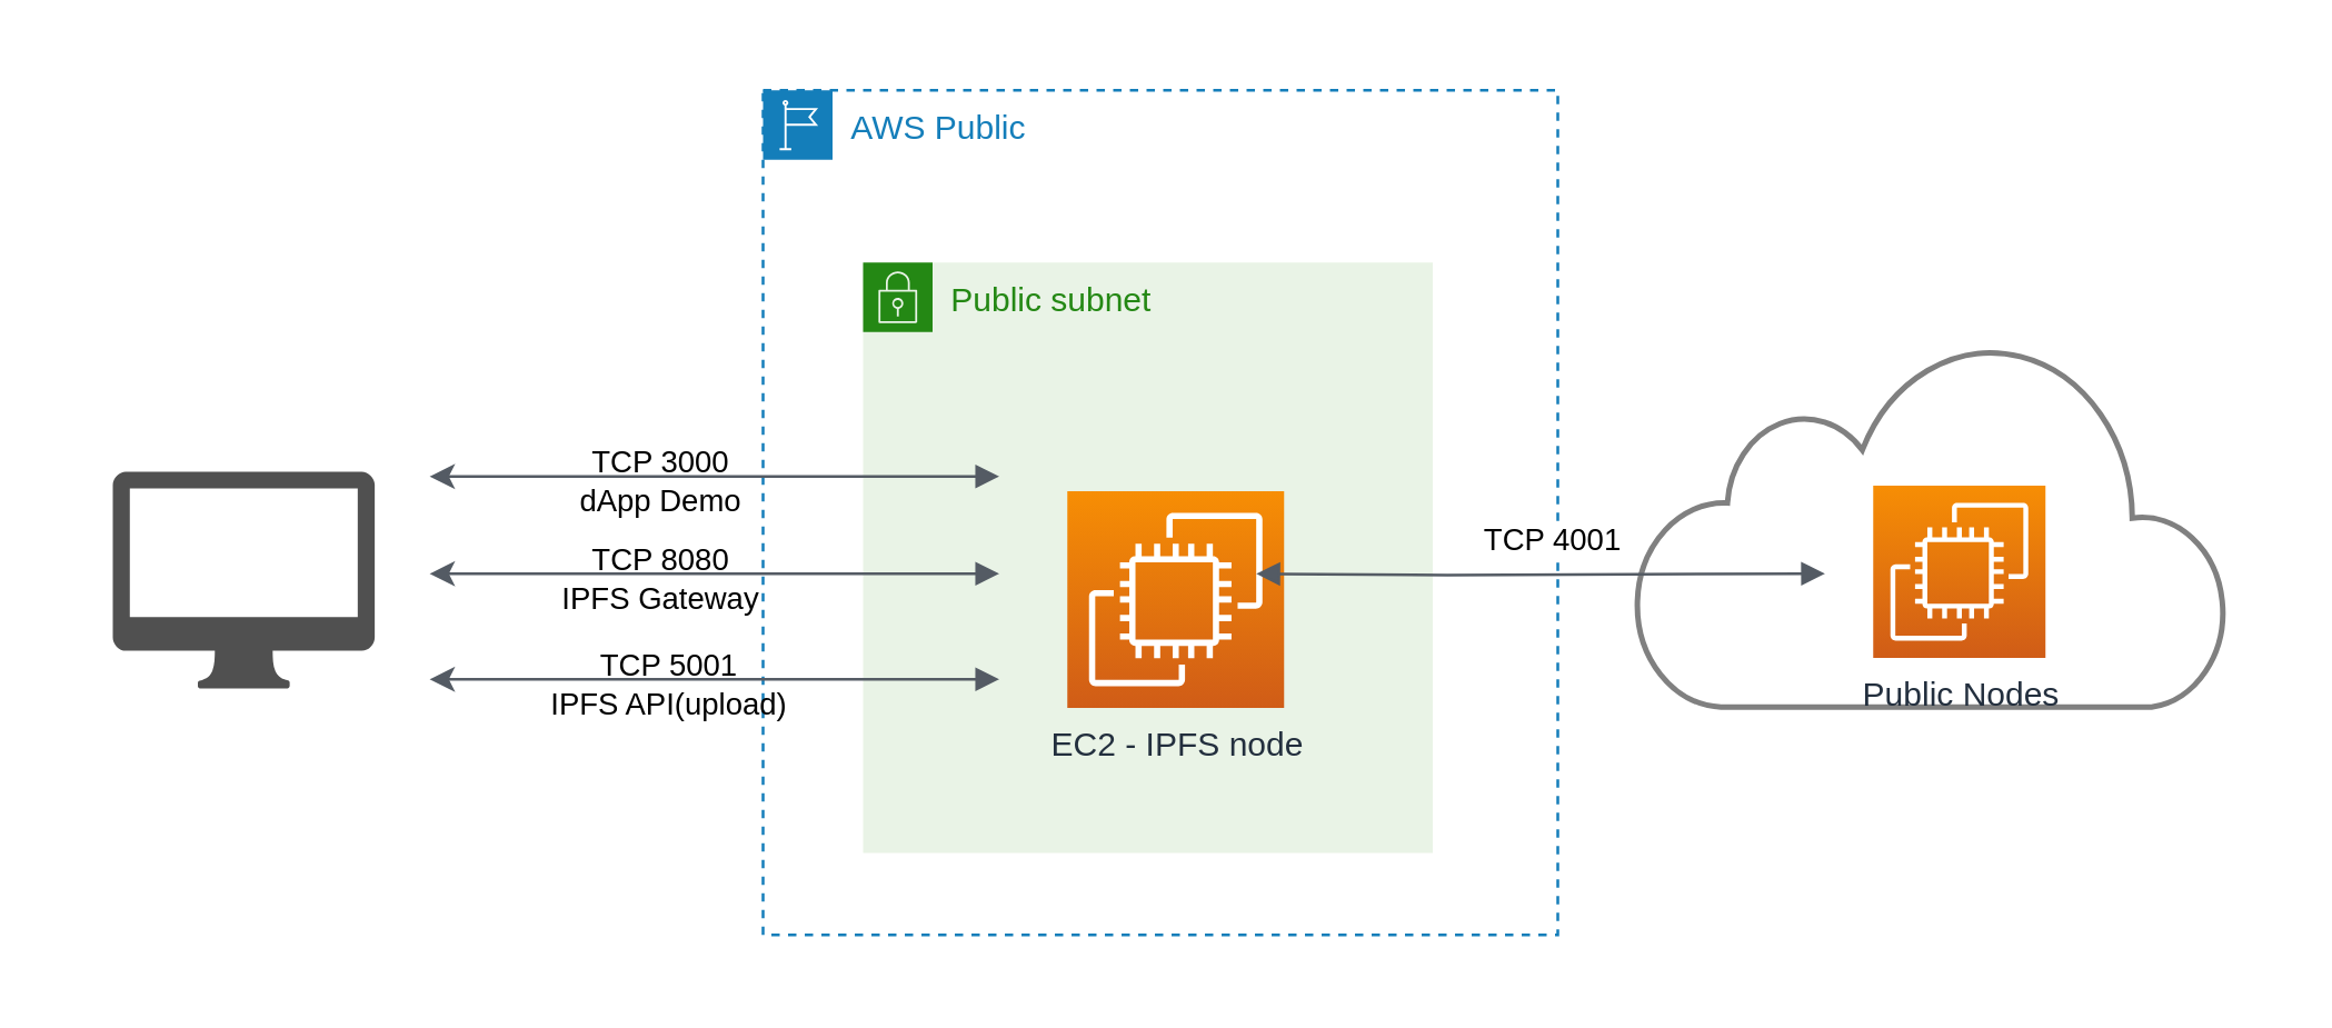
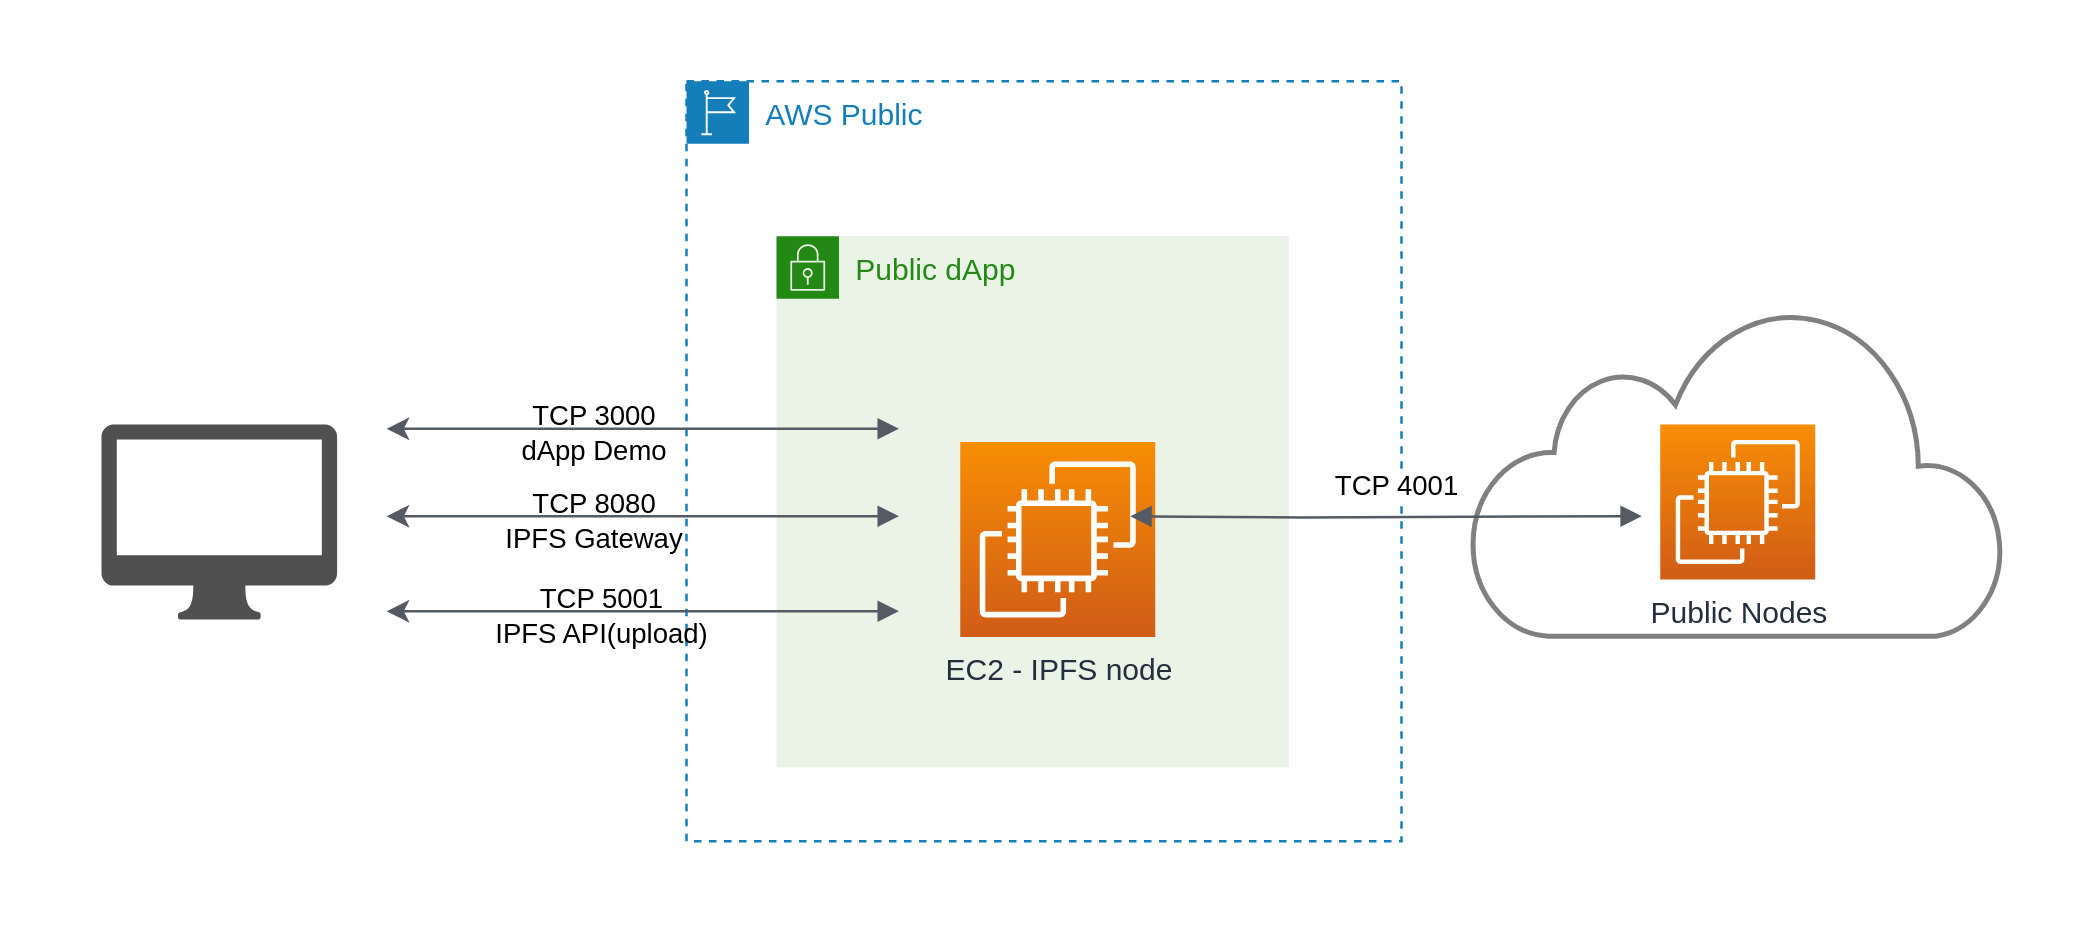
  <mxCell id="0" />
  <mxCell id="1" parent="0" />
  <mxCell id="2" value="" style="rounded=0;whiteSpace=wrap;html=1;labelBackgroundColor=none;strokeColor=none;gradientColor=none;" parent="1" vertex="1"><mxGeometry x="20" y="20" width="797" height="328" as="geometry" /></mxCell>
  <mxCell id="3" value="" style="html=1;verticalLabelPosition=bottom;align=center;labelBackgroundColor=#ffffff;verticalAlign=top;strokeWidth=2;strokeColor=#808080;shadow=0;dashed=0;shape=mxgraph.ios7.icons.cloud;" parent="1" vertex="1"><mxGeometry x="588" y="122" width="213" height="132" as="geometry" /></mxCell>
  <mxCell id="4" value="AWS Public" style="points=[[0,0],[0.25,0],[0.5,0],[0.75,0],[1,0],[1,0.25],[1,0.5],[1,0.75],[1,1],[0.75,1],[0.5,1],[0.25,1],[0,1],[0,0.75],[0,0.5],[0,0.25]];outlineConnect=0;gradientColor=none;html=1;whiteSpace=wrap;fontSize=12;fontStyle=0;container=1;pointerEvents=0;collapsible=0;recursiveResize=0;shape=mxgraph.aws4.group;grIcon=mxgraph.aws4.group_region;strokeColor=#147EBA;fillColor=none;verticalAlign=top;align=left;spacingLeft=30;fontColor=#147EBA;dashed=1;" parent="1" vertex="1"><mxGeometry x="274" y="32" width="286" height="304" as="geometry" /></mxCell>
- <mxCell id="5" value="Public subnet" style="points=[[0,0],[0.25,0],[0.5,0],[0.75,0],[1,0],[1,0.25],[1,0.5],[1,0.75],[1,1],[0.75,1],[0.5,1],[0.25,1],[0,1],[0,0.75],[0,0.5],[0,0.25]];outlineConnect=0;gradientColor=none;html=1;whiteSpace=wrap;fontSize=12;fontStyle=0;container=1;pointerEvents=0;collapsible=0;recursiveResize=0;shape=mxgraph.aws4.group;grIcon=mxgraph.aws4.group_security_group;grStroke=0;strokeColor=#248814;fillColor=#E9F3E6;verticalAlign=top;align=left;spacingLeft=30;fontColor=#248814;dashed=0;" parent="4" vertex="1"><mxGeometry x="36" y="62" width="205" height="212.5" as="geometry" /></mxCell>
+ <mxCell id="5" value="Public dApp" style="points=[[0,0],[0.25,0],[0.5,0],[0.75,0],[1,0],[1,0.25],[1,0.5],[1,0.75],[1,1],[0.75,1],[0.5,1],[0.25,1],[0,1],[0,0.75],[0,0.5],[0,0.25]];outlineConnect=0;gradientColor=none;html=1;whiteSpace=wrap;fontSize=12;fontStyle=0;container=1;pointerEvents=0;collapsible=0;recursiveResize=0;shape=mxgraph.aws4.group;grIcon=mxgraph.aws4.group_security_group;grStroke=0;strokeColor=#248814;fillColor=#E9F3E6;verticalAlign=top;align=left;spacingLeft=30;fontColor=#248814;dashed=0;" parent="4" vertex="1"><mxGeometry x="36" y="62" width="205" height="212.5" as="geometry" /></mxCell>
  <mxCell id="6" value="EC2 - IPFS node" style="sketch=0;points=[[0,0,0],[0.25,0,0],[0.5,0,0],[0.75,0,0],[1,0,0],[0,1,0],[0.25,1,0],[0.5,1,0],[0.75,1,0],[1,1,0],[0,0.25,0],[0,0.5,0],[0,0.75,0],[1,0.25,0],[1,0.5,0],[1,0.75,0]];outlineConnect=0;fontColor=#232F3E;gradientColor=#F78E04;gradientDirection=north;fillColor=#D05C17;strokeColor=#ffffff;dashed=0;verticalLabelPosition=bottom;verticalAlign=top;align=center;html=1;fontSize=12;fontStyle=0;aspect=fixed;shape=mxgraph.aws4.resourceIcon;resIcon=mxgraph.aws4.ec2;" parent="5" vertex="1"><mxGeometry x="73.5" y="82.25" width="78" height="78" as="geometry" /></mxCell>
  <mxCell id="7" value="" style="edgeStyle=orthogonalEdgeStyle;html=1;endArrow=block;elbow=vertical;startArrow=block;startFill=1;endFill=1;strokeColor=#545B64;rounded=0;jumpStyle=none;entryX=0.32;entryY=0.636;entryDx=0;entryDy=0;entryPerimeter=0;" parent="5" target="3" edge="1"><mxGeometry width="100" relative="1" as="geometry"><mxPoint x="141.5" y="112" as="sourcePoint" /><mxPoint x="241.5" y="112" as="targetPoint" /><Array as="points" /></mxGeometry></mxCell>
  <mxCell id="8" value="TCP 4001" style="edgeLabel;html=1;align=center;verticalAlign=middle;resizable=0;points=[];" parent="7" vertex="1" connectable="0"><mxGeometry x="-0.15" y="-1" relative="1" as="geometry"><mxPoint x="20" y="-13" as="offset" /></mxGeometry></mxCell>
  <mxCell id="9" value="" style="edgeStyle=orthogonalEdgeStyle;html=1;endArrow=block;elbow=vertical;startArrow=classic;endFill=1;strokeColor=#545B64;rounded=0;jumpStyle=none;startFill=1;" parent="4" edge="1"><mxGeometry width="100" relative="1" as="geometry"><mxPoint x="-120" y="212" as="sourcePoint" /><mxPoint x="85" y="212" as="targetPoint" /></mxGeometry></mxCell>
  <mxCell id="10" value="TCP 5001&lt;br&gt;IPFS API(upload)" style="edgeLabel;html=1;align=center;verticalAlign=middle;resizable=0;points=[];labelBackgroundColor=none;" parent="9" vertex="1" connectable="0"><mxGeometry x="-0.05" y="-3" relative="1" as="geometry"><mxPoint x="-12" y="-2" as="offset" /></mxGeometry></mxCell>
  <mxCell id="11" value="" style="edgeStyle=orthogonalEdgeStyle;html=1;endArrow=block;elbow=vertical;startArrow=classic;endFill=1;strokeColor=#545B64;rounded=0;jumpStyle=none;startFill=1;" parent="4" edge="1"><mxGeometry width="100" relative="1" as="geometry"><mxPoint x="-120" y="139" as="sourcePoint" /><mxPoint x="85" y="139" as="targetPoint" /></mxGeometry></mxCell>
  <mxCell id="12" value="TCP 3000&lt;br&gt;dApp Demo" style="edgeLabel;html=1;align=center;verticalAlign=middle;resizable=0;points=[];labelBackgroundColor=none;" parent="11" vertex="1" connectable="0"><mxGeometry x="-0.05" y="-3" relative="1" as="geometry"><mxPoint x="-15" y="-2" as="offset" /></mxGeometry></mxCell>
- <mxCell id="13" value="Public Nodes" style="sketch=0;points=[[0,0,0],[0.25,0,0],[0.5,0,0],[0.75,0,0],[1,0,0],[0,1,0],[0.25,1,0],[0.5,1,0],[0.75,1,0],[1,1,0],[0,0.25,0],[0,0.5,0],[0,0.75,0],[1,0.25,0],[1,0.5,0],[1,0.75,0]];outlineConnect=0;fontColor=#232F3E;gradientColor=#F78E04;gradientDirection=north;fillColor=#D05C17;strokeColor=#ffffff;dashed=0;verticalLabelPosition=bottom;verticalAlign=top;align=center;html=1;fontSize=12;fontStyle=0;aspect=fixed;shape=mxgraph.aws4.resourceIcon;resIcon=mxgraph.aws4.ec2;" parent="1" vertex="1"><mxGeometry x="673.5" y="174.25" width="62" height="62" as="geometry" /></mxCell>
+ <mxCell id="13" value="Public Nodes" style="sketch=0;points=[[0,0,0],[0.25,0,0],[0.5,0,0],[0.75,0,0],[1,0,0],[0,1,0],[0.25,1,0],[0.5,1,0],[0.75,1,0],[1,1,0],[0,0.25,0],[0,0.5,0],[0,0.75,0],[1,0.25,0],[1,0.5,0],[1,0.75,0]];outlineConnect=0;fontColor=#232F3E;gradientColor=#F78E04;gradientDirection=north;fillColor=#D05C17;strokeColor=#ffffff;dashed=0;verticalLabelPosition=bottom;verticalAlign=top;align=center;html=1;fontSize=12;fontStyle=0;aspect=fixed;shape=mxgraph.aws4.resourceIcon;resIcon=mxgraph.aws4.ec2;" parent="1" vertex="1"><mxGeometry x="663.5" y="169.25" width="62" height="62" as="geometry" /></mxCell>
  <mxCell id="14" value="" style="sketch=0;pointerEvents=1;shadow=0;dashed=0;html=1;strokeColor=none;fillColor=#505050;labelPosition=center;verticalLabelPosition=bottom;verticalAlign=top;outlineConnect=0;align=center;shape=mxgraph.office.devices.mac_client;aspect=fixed;" parent="1" vertex="1"><mxGeometry x="40" y="169.25" width="94.25" height="78" as="geometry" /></mxCell>
  <mxCell id="15" value="" style="edgeStyle=orthogonalEdgeStyle;html=1;endArrow=block;elbow=vertical;startArrow=classic;endFill=1;strokeColor=#545B64;rounded=0;jumpStyle=none;startFill=1;" parent="1" edge="1"><mxGeometry width="100" relative="1" as="geometry"><mxPoint x="154" y="206" as="sourcePoint" /><mxPoint x="359" y="206" as="targetPoint" /></mxGeometry></mxCell>
  <mxCell id="16" value="TCP 8080&lt;br&gt;IPFS Gateway" style="edgeLabel;html=1;align=center;verticalAlign=middle;resizable=0;points=[];labelBackgroundColor=none;" parent="15" vertex="1" connectable="0"><mxGeometry x="-0.05" y="-3" relative="1" as="geometry"><mxPoint x="-15" y="-2" as="offset" /></mxGeometry></mxCell>
